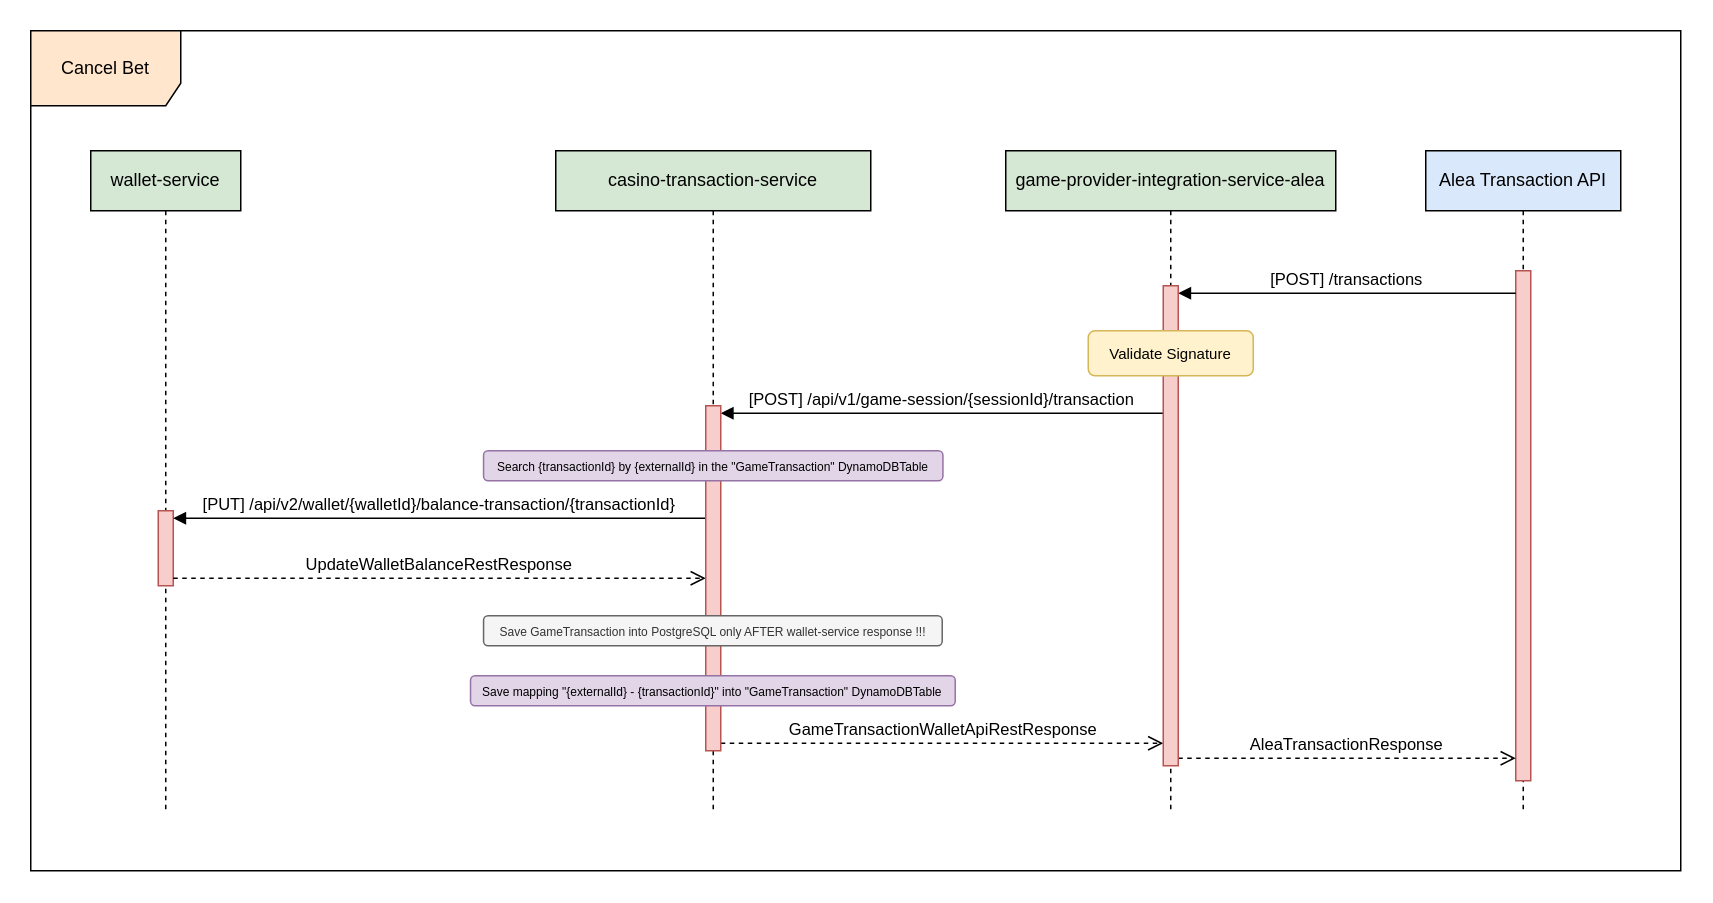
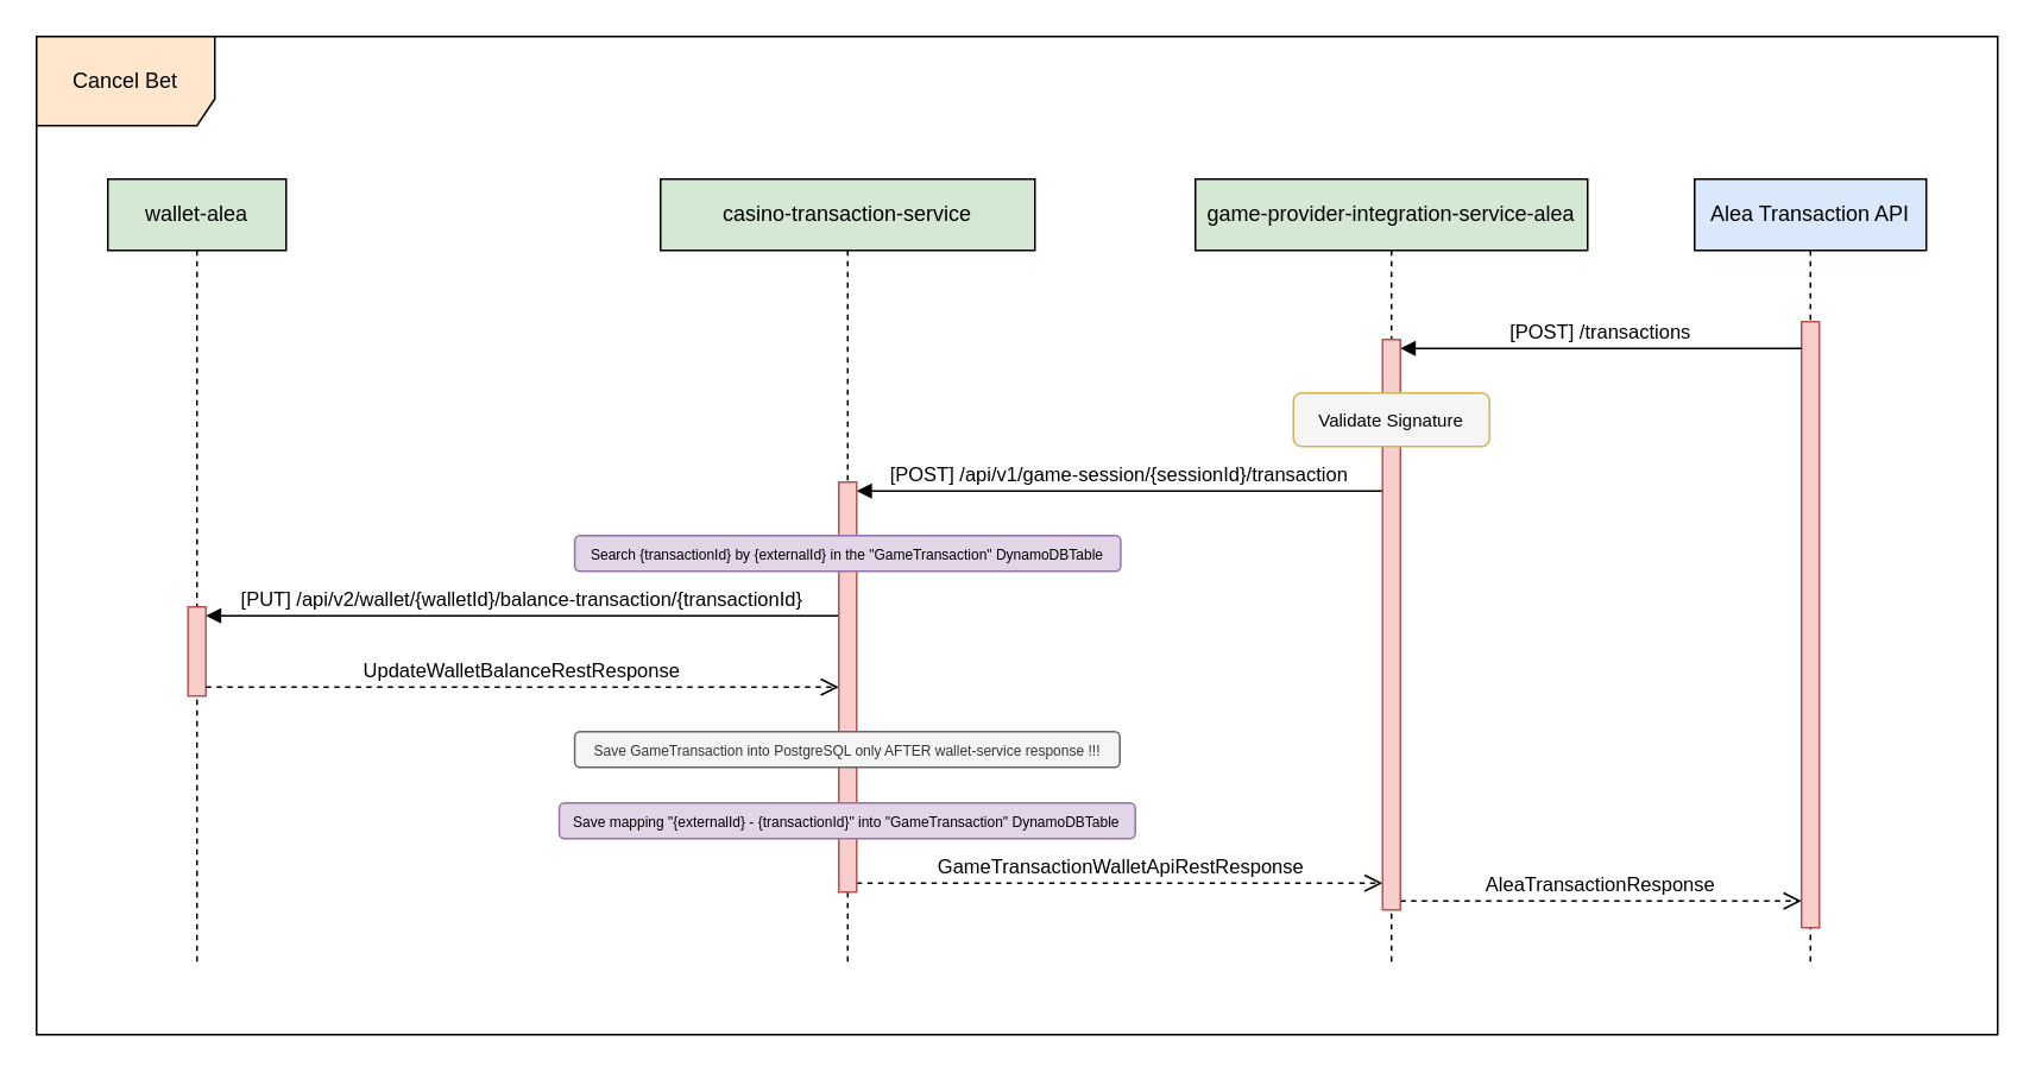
  <mxCell id="0" />
  <mxCell id="1" parent="0" />
  <mxCell id="2" value="[POST] /api/v1/game-session/{sessionId}/transaction" style="html=1;verticalAlign=bottom;endArrow=block;curved=0;rounded=0;entryX=1;entryY=0;entryDx=0;entryDy=5;entryPerimeter=0;" edge="1" parent="1" source="19" target="14"><mxGeometry x="0.004" width="80" relative="1" as="geometry"><mxPoint x="780" y="240" as="sourcePoint" /><mxPoint x="430" y="275" as="targetPoint" /><mxPoint as="offset" /></mxGeometry></mxCell>
  <mxCell id="3" value="Alea Transaction API" style="shape=umlLifeline;perimeter=lifelinePerimeter;whiteSpace=wrap;html=1;container=1;dropTarget=0;collapsible=0;recursiveResize=0;outlineConnect=0;portConstraint=eastwest;newEdgeStyle={&quot;curved&quot;:0,&quot;rounded&quot;:0};fillColor=#dae8fc;strokeColor=#000000;" vertex="1" parent="1"><mxGeometry x="950" y="100" width="130" height="440" as="geometry" /></mxCell>
  <mxCell id="4" value="" style="html=1;points=[[0,0,0,0,5],[0,1,0,0,-5],[1,0,0,0,5],[1,1,0,0,-5]];perimeter=orthogonalPerimeter;outlineConnect=0;targetShapes=umlLifeline;portConstraint=eastwest;newEdgeStyle={&quot;curved&quot;:0,&quot;rounded&quot;:0};fillColor=#f8cecc;strokeColor=#b85450;" vertex="1" parent="3"><mxGeometry x="60" y="80" width="10" height="340" as="geometry" /></mxCell>
  <mxCell id="5" value="Cancel Bet" style="shape=umlFrame;whiteSpace=wrap;html=1;pointerEvents=0;width=100;height=50;fillColor=#ffe6cc;strokeColor=#000000;" vertex="1" parent="1"><mxGeometry x="20" y="20" width="1100" height="560" as="geometry" /></mxCell>
  <mxCell id="6" value="[POST] /transactions" style="html=1;verticalAlign=bottom;endArrow=block;curved=0;rounded=0;entryX=1;entryY=0;entryDx=0;entryDy=5;entryPerimeter=0;" edge="1" parent="1" source="4" target="19"><mxGeometry width="80" relative="1" as="geometry"><mxPoint x="1010" y="180" as="sourcePoint" /><mxPoint x="750" y="185" as="targetPoint" /></mxGeometry></mxCell>
  <mxCell id="7" value="AleaTransactionResponse" style="html=1;verticalAlign=bottom;endArrow=open;dashed=1;endSize=8;curved=0;rounded=0;exitX=1;exitY=1;exitDx=0;exitDy=-5;exitPerimeter=0;" edge="1" parent="1" source="19" target="4"><mxGeometry x="-0.001" relative="1" as="geometry"><mxPoint x="770" y="460" as="sourcePoint" /><mxPoint x="1000" y="460" as="targetPoint" /><mxPoint as="offset" /></mxGeometry></mxCell>
  <mxCell id="8" value="GameTransactionWalletApiRestResponse" style="html=1;verticalAlign=bottom;endArrow=open;dashed=1;endSize=8;curved=0;rounded=0;exitX=1;exitY=1;exitDx=0;exitDy=-5;exitPerimeter=0;" edge="1" parent="1" source="14" target="19"><mxGeometry relative="1" as="geometry"><mxPoint x="420" y="565" as="sourcePoint" /><mxPoint x="720" y="425" as="targetPoint" /></mxGeometry></mxCell>
- <mxCell id="9" value="wallet-service" style="shape=umlLifeline;perimeter=lifelinePerimeter;whiteSpace=wrap;html=1;container=1;dropTarget=0;collapsible=0;recursiveResize=0;outlineConnect=0;portConstraint=eastwest;newEdgeStyle={&quot;curved&quot;:0,&quot;rounded&quot;:0};fillColor=#d5e8d4;strokeColor=#000000;" vertex="1" parent="1"><mxGeometry x="60" y="100" width="100" height="440" as="geometry" /></mxCell>
+ <mxCell id="9" value="wallet-alea" style="shape=umlLifeline;perimeter=lifelinePerimeter;whiteSpace=wrap;html=1;container=1;dropTarget=0;collapsible=0;recursiveResize=0;outlineConnect=0;portConstraint=eastwest;newEdgeStyle={&quot;curved&quot;:0,&quot;rounded&quot;:0};fillColor=#d5e8d4;strokeColor=#000000;" vertex="1" parent="1"><mxGeometry x="60" y="100" width="100" height="440" as="geometry" /></mxCell>
  <mxCell id="10" value="" style="html=1;points=[[0,0,0,0,5],[0,1,0,0,-5],[1,0,0,0,5],[1,1,0,0,-5]];perimeter=orthogonalPerimeter;outlineConnect=0;targetShapes=umlLifeline;portConstraint=eastwest;newEdgeStyle={&quot;curved&quot;:0,&quot;rounded&quot;:0};fillColor=#f8cecc;strokeColor=#b85450;" vertex="1" parent="9"><mxGeometry x="45" y="240" width="10" height="50" as="geometry" /></mxCell>
  <mxCell id="11" value="[PUT]&amp;nbsp;/api/v2/wallet/{walletId}/balance-transaction/{transactionId}" style="html=1;verticalAlign=bottom;endArrow=block;curved=0;rounded=0;entryX=1;entryY=0;entryDx=0;entryDy=5;entryPerimeter=0;" edge="1" parent="1" source="14" target="10"><mxGeometry x="0.002" width="80" relative="1" as="geometry"><mxPoint x="394.128" y="425" as="sourcePoint" /><mxPoint x="290" y="390" as="targetPoint" /><mxPoint as="offset" /></mxGeometry></mxCell>
  <mxCell id="12" value="UpdateWalletBalanceRestResponse" style="html=1;verticalAlign=bottom;endArrow=open;dashed=1;endSize=8;curved=0;rounded=0;exitX=1;exitY=1;exitDx=0;exitDy=-5;exitPerimeter=0;" edge="1" parent="1" source="10" target="14"><mxGeometry x="-0.003" relative="1" as="geometry"><mxPoint x="260" y="420" as="sourcePoint" /><mxPoint x="394.128" y="465" as="targetPoint" /><mxPoint as="offset" /></mxGeometry></mxCell>
  <mxCell id="13" value="casino-transaction-service" style="shape=umlLifeline;perimeter=lifelinePerimeter;whiteSpace=wrap;html=1;container=1;dropTarget=0;collapsible=0;recursiveResize=0;outlineConnect=0;portConstraint=eastwest;newEdgeStyle={&quot;curved&quot;:0,&quot;rounded&quot;:0};fillColor=#d5e8d4;strokeColor=#000000;" vertex="1" parent="1"><mxGeometry x="370" y="100" width="210" height="440" as="geometry" /></mxCell>
  <mxCell id="14" value="" style="html=1;points=[[0,0,0,0,5],[0,1,0,0,-5],[1,0,0,0,5],[1,1,0,0,-5]];perimeter=orthogonalPerimeter;outlineConnect=0;targetShapes=umlLifeline;portConstraint=eastwest;newEdgeStyle={&quot;curved&quot;:0,&quot;rounded&quot;:0};fillColor=#f8cecc;strokeColor=#b85450;" vertex="1" parent="13"><mxGeometry x="100" y="170" width="10" height="230" as="geometry" /></mxCell>
  <mxCell id="15" value="&lt;span style=&quot;text-wrap-mode: nowrap;&quot;&gt;&lt;font style=&quot;font-size: 8px;&quot;&gt;Save mapping &quot;{externalId} -&amp;nbsp;{transactionId}&quot; into &quot;GameTransaction&quot; DynamoDBTable&lt;/font&gt;&lt;/span&gt;" style="rounded=1;whiteSpace=wrap;html=1;fillColor=#e1d5e7;strokeColor=#9673a6;container=0;portConstraint=none;" vertex="1" parent="1"><mxGeometry x="313.19" y="450" width="323.13" height="20" as="geometry"><mxRectangle x="-14.21" y="410" width="350" height="30" as="alternateBounds" /></mxGeometry></mxCell>
  <mxCell id="16" value="&lt;span style=&quot;text-wrap-mode: nowrap;&quot;&gt;&lt;font style=&quot;font-size: 8px;&quot;&gt;Search {transactionId} by {externalId} in the &quot;GameTransaction&quot; DynamoDBTable&lt;/font&gt;&lt;/span&gt;" style="rounded=1;whiteSpace=wrap;html=1;fillColor=#e1d5e7;strokeColor=#9673a6;container=0;" vertex="1" parent="1"><mxGeometry x="321.87" y="300" width="306.25" height="20" as="geometry"><mxRectangle x="466.88" y="440" width="330" height="30" as="alternateBounds" /></mxGeometry></mxCell>
  <mxCell id="17" value="&lt;font style=&quot;font-size: 8px;&quot;&gt;&lt;span style=&quot;text-wrap-mode: nowrap; text-align: left;&quot;&gt;Save GameTransaction into PostgreSQL only AFTER wallet-service&amp;nbsp;&lt;/span&gt;&lt;span style=&quot;text-wrap-mode: nowrap; text-align: left;&quot;&gt;response&amp;nbsp;&lt;/span&gt;&lt;span style=&quot;text-wrap-mode: nowrap; text-align: left;&quot;&gt;!!!&lt;/span&gt;&lt;/font&gt;" style="rounded=1;whiteSpace=wrap;html=1;fillColor=#f5f5f5;strokeColor=#666666;container=0;portConstraint=none;fontColor=#333333;" vertex="1" parent="1"><mxGeometry x="321.87" y="410" width="305.77" height="20" as="geometry"><mxRectangle x="-14.21" y="410" width="350" height="30" as="alternateBounds" /></mxGeometry></mxCell>
  <mxCell id="18" value="game-provider-integration-service-alea" style="shape=umlLifeline;perimeter=lifelinePerimeter;whiteSpace=wrap;html=1;container=1;dropTarget=0;collapsible=0;recursiveResize=0;outlineConnect=0;portConstraint=eastwest;newEdgeStyle={&quot;curved&quot;:0,&quot;rounded&quot;:0};fillColor=#d5e8d4;strokeColor=#000000;" vertex="1" parent="1"><mxGeometry x="670" y="100" width="220" height="440" as="geometry" /></mxCell>
  <mxCell id="19" value="" style="html=1;points=[[0,0,0,0,5],[0,1,0,0,-5],[1,0,0,0,5],[1,1,0,0,-5]];perimeter=orthogonalPerimeter;outlineConnect=0;targetShapes=umlLifeline;portConstraint=eastwest;newEdgeStyle={&quot;curved&quot;:0,&quot;rounded&quot;:0};fillColor=#f8cecc;strokeColor=#b85450;container=0;" vertex="1" parent="18"><mxGeometry x="105" y="90" width="10" height="320" as="geometry" /></mxCell>
- <mxCell id="20" value="&lt;font style=&quot;font-size: 10px;&quot;&gt;Validate Signature&lt;/font&gt;" style="rounded=1;whiteSpace=wrap;html=1;fillColor=#fff2cc;strokeColor=#d6b656;" vertex="1" parent="1"><mxGeometry x="725" y="220" width="110" height="30" as="geometry" /></mxCell>
+ <mxCell id="20" value="&lt;font style=&quot;font-size: 10px;&quot;&gt;Validate Signature&lt;/font&gt;" style="rounded=1;whiteSpace=wrap;html=1;fillColor=#f5f5f5;strokeColor=#d6b656;" vertex="1" parent="1"><mxGeometry x="725" y="220" width="110" height="30" as="geometry" /></mxCell>
